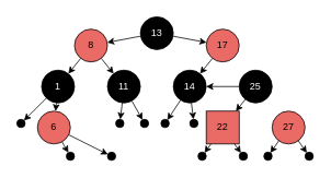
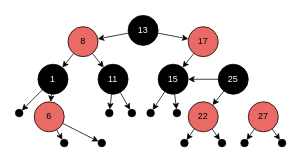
  <mxCell id="0" />
  <mxCell id="1" parent="0" />
  <mxCell id="2" style="rounded=0;orthogonalLoop=1;jettySize=auto;html=1;" edge="1" parent="1" source="4" target="5"><mxGeometry relative="1" as="geometry" /></mxCell>
  <mxCell id="3" style="rounded=0;orthogonalLoop=1;jettySize=auto;html=1;" edge="1" parent="1" source="4" target="8"><mxGeometry relative="1" as="geometry" /></mxCell>
  <mxCell id="4" value="13" style="ellipse;whiteSpace=wrap;html=1;aspect=fixed;fillColor=#000000;fontColor=#FFFFFF;" vertex="1" parent="1"><mxGeometry x="170" y="20" width="40" height="40" as="geometry" /></mxCell>
  <mxCell id="5" value="8" style="ellipse;whiteSpace=wrap;html=1;aspect=fixed;fillColor=#EA6B66;" vertex="1" parent="1"><mxGeometry x="90" y="35" width="40" height="40" as="geometry" /></mxCell>
  <mxCell id="6" value="1" style="ellipse;whiteSpace=wrap;html=1;aspect=fixed;fillColor=#000000;fontColor=#FFFFFF;" vertex="1" parent="1"><mxGeometry x="50" y="85" width="40" height="40" as="geometry" /></mxCell>
  <mxCell id="7" value="11" style="ellipse;whiteSpace=wrap;html=1;aspect=fixed;fillColor=#000000;fontColor=#FFFFFF;" vertex="1" parent="1"><mxGeometry x="130" y="85" width="40" height="40" as="geometry" /></mxCell>
  <mxCell id="8" value="17" style="ellipse;whiteSpace=wrap;html=1;aspect=fixed;fillColor=#EA6B66;" vertex="1" parent="1"><mxGeometry x="250" y="35" width="40" height="40" as="geometry" /></mxCell>
- <mxCell id="9" value="14" style="ellipse;whiteSpace=wrap;html=1;aspect=fixed;fillColor=#000000;fontColor=#FFFFFF;" vertex="1" parent="1"><mxGeometry x="210" y="85" width="40" height="40" as="geometry" /></mxCell>
+ <mxCell id="9" value="15" style="ellipse;whiteSpace=wrap;html=1;aspect=fixed;fillColor=#000000;fontColor=#FFFFFF;" vertex="1" parent="1"><mxGeometry x="210" y="85" width="40" height="40" as="geometry" /></mxCell>
  <mxCell id="10" value="25" style="ellipse;whiteSpace=wrap;html=1;aspect=fixed;fillColor=#000000;fontColor=#FFFFFF;" vertex="1" parent="1"><mxGeometry x="290" y="85" width="40" height="40" as="geometry" /></mxCell>
- <mxCell id="11" value="22" style="whiteSpace=wrap;html=1;aspect=fixed;fillColor=#EA6B66;rounded=0;" vertex="1" parent="1"><mxGeometry x="250" y="135" width="40" height="40" as="geometry" /></mxCell>
+ <mxCell id="11" value="22" style="ellipse;whiteSpace=wrap;html=1;aspect=fixed;fillColor=#EA6B66;" vertex="1" parent="1"><mxGeometry x="250" y="135" width="40" height="40" as="geometry" /></mxCell>
  <mxCell id="12" value="27" style="ellipse;whiteSpace=wrap;html=1;aspect=fixed;fillColor=#EA6B66;" vertex="1" parent="1"><mxGeometry x="330" y="135" width="40" height="40" as="geometry" /></mxCell>
  <mxCell id="13" value="6" style="ellipse;whiteSpace=wrap;html=1;aspect=fixed;fillColor=#EA6B66;" vertex="1" parent="1"><mxGeometry x="45" y="135" width="40" height="40" as="geometry" /></mxCell>
  <mxCell id="14" style="rounded=0;orthogonalLoop=1;jettySize=auto;html=1;" edge="1" parent="1" source="5" target="6"><mxGeometry relative="1" as="geometry"><mxPoint x="165" y="28" as="sourcePoint" /><mxPoint x="135" y="52" as="targetPoint" /></mxGeometry></mxCell>
  <mxCell id="15" style="rounded=0;orthogonalLoop=1;jettySize=auto;html=1;" edge="1" parent="1" source="5" target="7"><mxGeometry relative="1" as="geometry"><mxPoint x="175" y="38" as="sourcePoint" /><mxPoint x="145" y="62" as="targetPoint" /></mxGeometry></mxCell>
  <mxCell id="16" style="rounded=0;orthogonalLoop=1;jettySize=auto;html=1;" edge="1" parent="1" source="8" target="9"><mxGeometry relative="1" as="geometry"><mxPoint x="185" y="48" as="sourcePoint" /><mxPoint x="155" y="72" as="targetPoint" /></mxGeometry></mxCell>
  <mxCell id="17" style="rounded=0;orthogonalLoop=1;jettySize=auto;html=1;" edge="1" parent="1" source="6" target="13"><mxGeometry relative="1" as="geometry"><mxPoint x="205" y="68" as="sourcePoint" /><mxPoint x="175" y="92" as="targetPoint" /></mxGeometry></mxCell>
  <mxCell id="18" style="rounded=0;orthogonalLoop=1;jettySize=auto;html=1;" edge="1" parent="1" source="10" target="11"><mxGeometry relative="1" as="geometry"><mxPoint x="215" y="78" as="sourcePoint" /><mxPoint x="185" y="102" as="targetPoint" /></mxGeometry></mxCell>
  <mxCell id="19" style="rounded=0;orthogonalLoop=1;jettySize=auto;html=1;" edge="1" parent="1" source="10" target="9"><mxGeometry relative="1" as="geometry"><mxPoint x="225" y="88" as="sourcePoint" /><mxPoint x="195" y="112" as="targetPoint" /></mxGeometry></mxCell>
  <mxCell id="20" style="rounded=0;orthogonalLoop=1;jettySize=auto;html=1;" edge="1" parent="1" source="6" target="21"><mxGeometry relative="1" as="geometry"><mxPoint x="235" y="98" as="sourcePoint" /><mxPoint x="38" y="145" as="targetPoint" /></mxGeometry></mxCell>
  <mxCell id="21" value="" style="ellipse;whiteSpace=wrap;html=1;aspect=fixed;fillColor=#000000;" vertex="1" parent="1"><mxGeometry x="20" y="145" width="10" height="10" as="geometry" /></mxCell>
  <mxCell id="22" value="" style="ellipse;whiteSpace=wrap;html=1;aspect=fixed;fillColor=#000000;" vertex="1" parent="1"><mxGeometry x="80" y="185" width="10" height="10" as="geometry" /></mxCell>
  <mxCell id="23" style="rounded=0;orthogonalLoop=1;jettySize=auto;html=1;" edge="1" parent="1" source="13" target="22"><mxGeometry relative="1" as="geometry"><mxPoint x="68" y="131" as="sourcePoint" /><mxPoint x="46" y="157" as="targetPoint" /></mxGeometry></mxCell>
  <mxCell id="24" style="rounded=0;orthogonalLoop=1;jettySize=auto;html=1;" edge="1" parent="1" source="13" target="25"><mxGeometry relative="1" as="geometry"><mxPoint x="78" y="141" as="sourcePoint" /><mxPoint x="56" y="167" as="targetPoint" /></mxGeometry></mxCell>
  <mxCell id="25" value="" style="ellipse;whiteSpace=wrap;html=1;aspect=fixed;fillColor=#000000;" vertex="1" parent="1"><mxGeometry x="130" y="185" width="10" height="10" as="geometry" /></mxCell>
  <mxCell id="26" value="" style="ellipse;whiteSpace=wrap;html=1;aspect=fixed;fillColor=#000000;" vertex="1" parent="1"><mxGeometry x="370" y="185" width="10" height="10" as="geometry" /></mxCell>
  <mxCell id="27" value="" style="ellipse;whiteSpace=wrap;html=1;aspect=fixed;fillColor=#000000;" vertex="1" parent="1"><mxGeometry x="320" y="185" width="10" height="10" as="geometry" /></mxCell>
  <mxCell id="28" value="" style="ellipse;whiteSpace=wrap;html=1;aspect=fixed;fillColor=#000000;" vertex="1" parent="1"><mxGeometry x="290" y="185" width="10" height="10" as="geometry" /></mxCell>
  <mxCell id="29" value="" style="ellipse;whiteSpace=wrap;html=1;aspect=fixed;fillColor=#000000;" vertex="1" parent="1"><mxGeometry x="240" y="185" width="10" height="10" as="geometry" /></mxCell>
  <mxCell id="30" style="rounded=0;orthogonalLoop=1;jettySize=auto;html=1;" edge="1" parent="1" source="11" target="29"><mxGeometry relative="1" as="geometry"><mxPoint x="132" y="181" as="sourcePoint" /><mxPoint x="144" y="197" as="targetPoint" /></mxGeometry></mxCell>
  <mxCell id="31" style="rounded=0;orthogonalLoop=1;jettySize=auto;html=1;" edge="1" parent="1" source="11" target="28"><mxGeometry relative="1" as="geometry"><mxPoint x="132" y="181" as="sourcePoint" /><mxPoint x="144" y="197" as="targetPoint" /></mxGeometry></mxCell>
  <mxCell id="32" style="rounded=0;orthogonalLoop=1;jettySize=auto;html=1;" edge="1" parent="1" source="12" target="27"><mxGeometry relative="1" as="geometry"><mxPoint x="142" y="191" as="sourcePoint" /><mxPoint x="154" y="207" as="targetPoint" /></mxGeometry></mxCell>
  <mxCell id="33" style="rounded=0;orthogonalLoop=1;jettySize=auto;html=1;" edge="1" parent="1" source="12" target="26"><mxGeometry relative="1" as="geometry"><mxPoint x="152" y="201" as="sourcePoint" /><mxPoint x="164" y="217" as="targetPoint" /></mxGeometry></mxCell>
  <mxCell id="34" value="" style="ellipse;whiteSpace=wrap;html=1;aspect=fixed;fillColor=#000000;" vertex="1" parent="1"><mxGeometry x="140" y="145" width="10" height="10" as="geometry" /></mxCell>
  <mxCell id="35" style="rounded=0;orthogonalLoop=1;jettySize=auto;html=1;" edge="1" parent="1" target="34" source="7"><mxGeometry relative="1" as="geometry"><mxPoint x="158" y="138" as="sourcePoint" /><mxPoint x="106" y="124" as="targetPoint" /></mxGeometry></mxCell>
  <mxCell id="36" style="rounded=0;orthogonalLoop=1;jettySize=auto;html=1;" edge="1" parent="1" target="37" source="7"><mxGeometry relative="1" as="geometry"><mxPoint x="182" y="138" as="sourcePoint" /><mxPoint x="116" y="134" as="targetPoint" /></mxGeometry></mxCell>
  <mxCell id="37" value="" style="ellipse;whiteSpace=wrap;html=1;aspect=fixed;fillColor=#000000;" vertex="1" parent="1"><mxGeometry x="170" y="145" width="10" height="10" as="geometry" /></mxCell>
  <mxCell id="38" value="" style="ellipse;whiteSpace=wrap;html=1;aspect=fixed;fillColor=#000000;" vertex="1" parent="1"><mxGeometry x="195" y="145" width="10" height="10" as="geometry" /></mxCell>
  <mxCell id="39" style="rounded=0;orthogonalLoop=1;jettySize=auto;html=1;" edge="1" parent="1" target="38" source="9"><mxGeometry relative="1" as="geometry"><mxPoint x="183" y="178" as="sourcePoint" /><mxPoint x="131" y="164" as="targetPoint" /></mxGeometry></mxCell>
  <mxCell id="40" style="rounded=0;orthogonalLoop=1;jettySize=auto;html=1;" edge="1" parent="1" target="41" source="9"><mxGeometry relative="1" as="geometry"><mxPoint x="207" y="178" as="sourcePoint" /><mxPoint x="141" y="174" as="targetPoint" /></mxGeometry></mxCell>
  <mxCell id="41" value="" style="ellipse;whiteSpace=wrap;html=1;aspect=fixed;fillColor=#000000;" vertex="1" parent="1"><mxGeometry x="230" y="145" width="10" height="10" as="geometry" /></mxCell>
